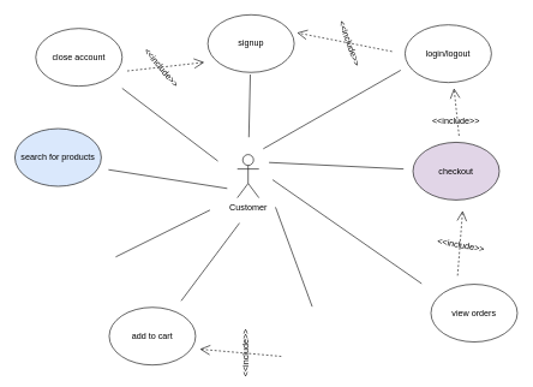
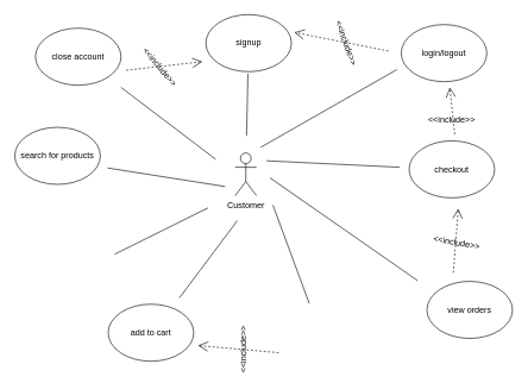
  <mxCell id="0" />
  <mxCell id="1" parent="0" />
  <mxCell id="2" value="Customer" style="shape=umlActor;verticalLabelPosition=bottom;verticalAlign=top;html=1;" vertex="1" parent="1"><mxGeometry x="329" y="214" width="30" height="60" as="geometry" /></mxCell>
  <mxCell id="3" value="signup" style="ellipse;whiteSpace=wrap;html=1;" vertex="1" parent="1"><mxGeometry x="288" y="20" width="120" height="80" as="geometry" /></mxCell>
  <mxCell id="4" value="login/logout" style="ellipse;whiteSpace=wrap;html=1;" vertex="1" parent="1"><mxGeometry x="562" y="34" width="120" height="80" as="geometry" /></mxCell>
  <mxCell id="5" value="close account" style="ellipse;whiteSpace=wrap;html=1;" vertex="1" parent="1"><mxGeometry x="49" y="39" width="120" height="80" as="geometry" /></mxCell>
- <mxCell id="6" value="search for products" style="ellipse;whiteSpace=wrap;html=1;fillColor=#dae8fc;" vertex="1" parent="1"><mxGeometry x="20" y="178" width="120" height="80" as="geometry" /></mxCell>
+ <mxCell id="6" value="search for products" style="ellipse;whiteSpace=wrap;html=1;" vertex="1" parent="1"><mxGeometry x="20" y="178" width="120" height="80" as="geometry" /></mxCell>
  <mxCell id="7" value="add to cart" style="ellipse;whiteSpace=wrap;html=1;" vertex="1" parent="1"><mxGeometry x="151" y="426" width="120" height="80" as="geometry" /></mxCell>
- <mxCell id="8" value="checkout" style="ellipse;whiteSpace=wrap;html=1;fillColor=#e1d5e7;" vertex="1" parent="1"><mxGeometry x="573" y="197" width="120" height="80" as="geometry" /></mxCell>
+ <mxCell id="8" value="checkout" style="ellipse;whiteSpace=wrap;html=1;" vertex="1" parent="1"><mxGeometry x="573" y="197" width="120" height="80" as="geometry" /></mxCell>
  <mxCell id="9" value="view orders" style="ellipse;whiteSpace=wrap;html=1;" vertex="1" parent="1"><mxGeometry x="598" y="394" width="120" height="80" as="geometry" /></mxCell>
  <mxCell id="10" value="" style="endArrow=none;html=1;rounded=0;" edge="1" parent="1"><mxGeometry width="50" height="50" relative="1" as="geometry"><mxPoint x="345" y="190" as="sourcePoint" /><mxPoint x="347" y="103" as="targetPoint" /></mxGeometry></mxCell>
  <mxCell id="11" value="" style="endArrow=none;html=1;rounded=0;" edge="1" parent="1"><mxGeometry width="50" height="50" relative="1" as="geometry"><mxPoint x="302" y="223" as="sourcePoint" /><mxPoint x="169" y="122" as="targetPoint" /></mxGeometry></mxCell>
  <mxCell id="12" value="" style="endArrow=none;html=1;rounded=0;" edge="1" parent="1"><mxGeometry width="50" height="50" relative="1" as="geometry"><mxPoint x="150" y="235" as="sourcePoint" /><mxPoint x="315" y="261" as="targetPoint" /></mxGeometry></mxCell>
  <mxCell id="13" value="" style="endArrow=none;html=1;rounded=0;" edge="1" parent="1"><mxGeometry width="50" height="50" relative="1" as="geometry"><mxPoint x="160" y="356" as="sourcePoint" /><mxPoint x="291" y="291" as="targetPoint" /></mxGeometry></mxCell>
  <mxCell id="14" value="" style="endArrow=none;html=1;rounded=0;" edge="1" parent="1"><mxGeometry width="50" height="50" relative="1" as="geometry"><mxPoint x="251" y="417" as="sourcePoint" /><mxPoint x="332" y="309" as="targetPoint" /></mxGeometry></mxCell>
  <mxCell id="15" value="" style="endArrow=none;html=1;rounded=0;" edge="1" parent="1"><mxGeometry width="50" height="50" relative="1" as="geometry"><mxPoint x="382" y="287" as="sourcePoint" /><mxPoint x="433" y="425" as="targetPoint" /></mxGeometry></mxCell>
  <mxCell id="16" value="" style="endArrow=none;html=1;rounded=0;" edge="1" parent="1"><mxGeometry width="50" height="50" relative="1" as="geometry"><mxPoint x="378" y="249" as="sourcePoint" /><mxPoint x="585" y="393" as="targetPoint" /></mxGeometry></mxCell>
  <mxCell id="17" value="" style="endArrow=none;html=1;rounded=0;" edge="1" parent="1"><mxGeometry width="50" height="50" relative="1" as="geometry"><mxPoint x="373" y="225" as="sourcePoint" /><mxPoint x="560" y="234" as="targetPoint" /></mxGeometry></mxCell>
  <mxCell id="18" value="" style="endArrow=none;html=1;rounded=0;" edge="1" parent="1"><mxGeometry width="50" height="50" relative="1" as="geometry"><mxPoint x="365" y="206" as="sourcePoint" /><mxPoint x="556" y="97" as="targetPoint" /></mxGeometry></mxCell>
  <mxCell id="19" value="" style="endArrow=open;endSize=12;dashed=1;html=1;rounded=0;" edge="1" parent="1"><mxGeometry x="-0.209" y="38" width="160" relative="1" as="geometry"><mxPoint x="176" y="98" as="sourcePoint" /><mxPoint x="283" y="86" as="targetPoint" /><mxPoint as="offset" /></mxGeometry></mxCell>
  <mxCell id="20" value="&amp;lt;&amp;lt;include&amp;gt;&amp;gt;" style="text;strokeColor=none;align=center;fillColor=none;html=1;verticalAlign=middle;whiteSpace=wrap;rounded=0;rotation=50;" vertex="1" parent="1"><mxGeometry x="179" y="87" width="90" height="13" as="geometry" /></mxCell>
  <mxCell id="21" value="" style="endArrow=open;endSize=12;dashed=1;html=1;rounded=0;" edge="1" parent="1"><mxGeometry x="-0.854" y="-74" width="160" relative="1" as="geometry"><mxPoint x="544" y="71" as="sourcePoint" /><mxPoint x="412" y="45" as="targetPoint" /><mxPoint as="offset" /></mxGeometry></mxCell>
  <mxCell id="22" value="&amp;lt;&amp;lt;include&amp;gt;&amp;gt;" style="text;strokeColor=none;align=center;fillColor=none;html=1;verticalAlign=middle;whiteSpace=wrap;rounded=0;rotation=70;" vertex="1" parent="1"><mxGeometry x="440" y="53.5" width="90" height="13" as="geometry" /></mxCell>
  <mxCell id="23" value="" style="endArrow=open;endSize=12;dashed=1;html=1;rounded=0;" edge="1" parent="1"><mxGeometry x="-1" y="59" width="160" relative="1" as="geometry"><mxPoint x="635" y="382" as="sourcePoint" /><mxPoint x="642" y="292" as="targetPoint" /><mxPoint x="-43" y="31" as="offset" /></mxGeometry></mxCell>
  <mxCell id="24" value="&amp;lt;&amp;lt;include&amp;gt;&amp;gt;" style="text;strokeColor=none;align=center;fillColor=none;html=1;verticalAlign=middle;whiteSpace=wrap;rounded=0;rotation=10;" vertex="1" parent="1"><mxGeometry x="595" y="333" width="90" height="13" as="geometry" /></mxCell>
  <mxCell id="25" value="" style="endArrow=open;endSize=12;dashed=1;html=1;rounded=0;" edge="1" parent="1"><mxGeometry x="0.377" y="71" width="160" relative="1" as="geometry"><mxPoint x="637" y="188" as="sourcePoint" /><mxPoint x="630" y="122" as="targetPoint" /><Array as="points" /><mxPoint as="offset" /></mxGeometry></mxCell>
  <mxCell id="26" value="&amp;lt;&amp;lt;include&amp;gt;&amp;gt;" style="text;strokeColor=none;align=center;fillColor=none;html=1;verticalAlign=middle;whiteSpace=wrap;rounded=0;rotation=0;" vertex="1" parent="1"><mxGeometry x="588" y="160" width="90" height="13" as="geometry" /></mxCell>
  <mxCell id="27" value="" style="endArrow=open;endSize=12;dashed=1;html=1;rounded=0;" edge="1" parent="1"><mxGeometry x="0.213" y="57" width="160" relative="1" as="geometry"><mxPoint x="390" y="494" as="sourcePoint" /><mxPoint x="277" y="484" as="targetPoint" /><mxPoint as="offset" /></mxGeometry></mxCell>
  <mxCell id="28" value="&amp;lt;&amp;lt;include&amp;gt;&amp;gt;" style="text;strokeColor=none;align=center;fillColor=none;html=1;verticalAlign=middle;whiteSpace=wrap;rounded=0;rotation=-90;" vertex="1" parent="1"><mxGeometry x="295" y="483" width="91" height="13" as="geometry" /></mxCell>
